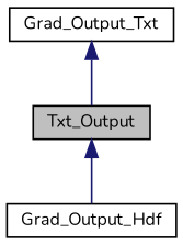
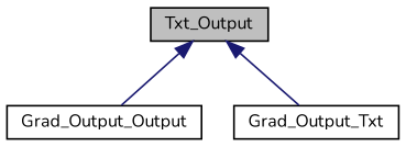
  digraph {
    fontname=Nunito
    node [color=black fillcolor=white fontname=Nunito fontsize=10 shape=record style=filled]
    edge [color=midnightblue dir=back fontname=Nunito fontsize=10 labelfontname=Helvetica labelfontsize=10 style=solid]
    n1 [fillcolor=grey75 fontcolor=black height=0.2 label=Txt_Output width=0.4]
-   n2 [height=0.2 label=Grad_Output_Hdf width=0.4]
+   n2 [height=0.2 label=Grad_Output_Output width=0.4]
    n3 [height=0.2 label=Grad_Output_Txt width=0.4]
    n1 -> n2
-   n3 -> n1
+   n1 -> n3
  }
